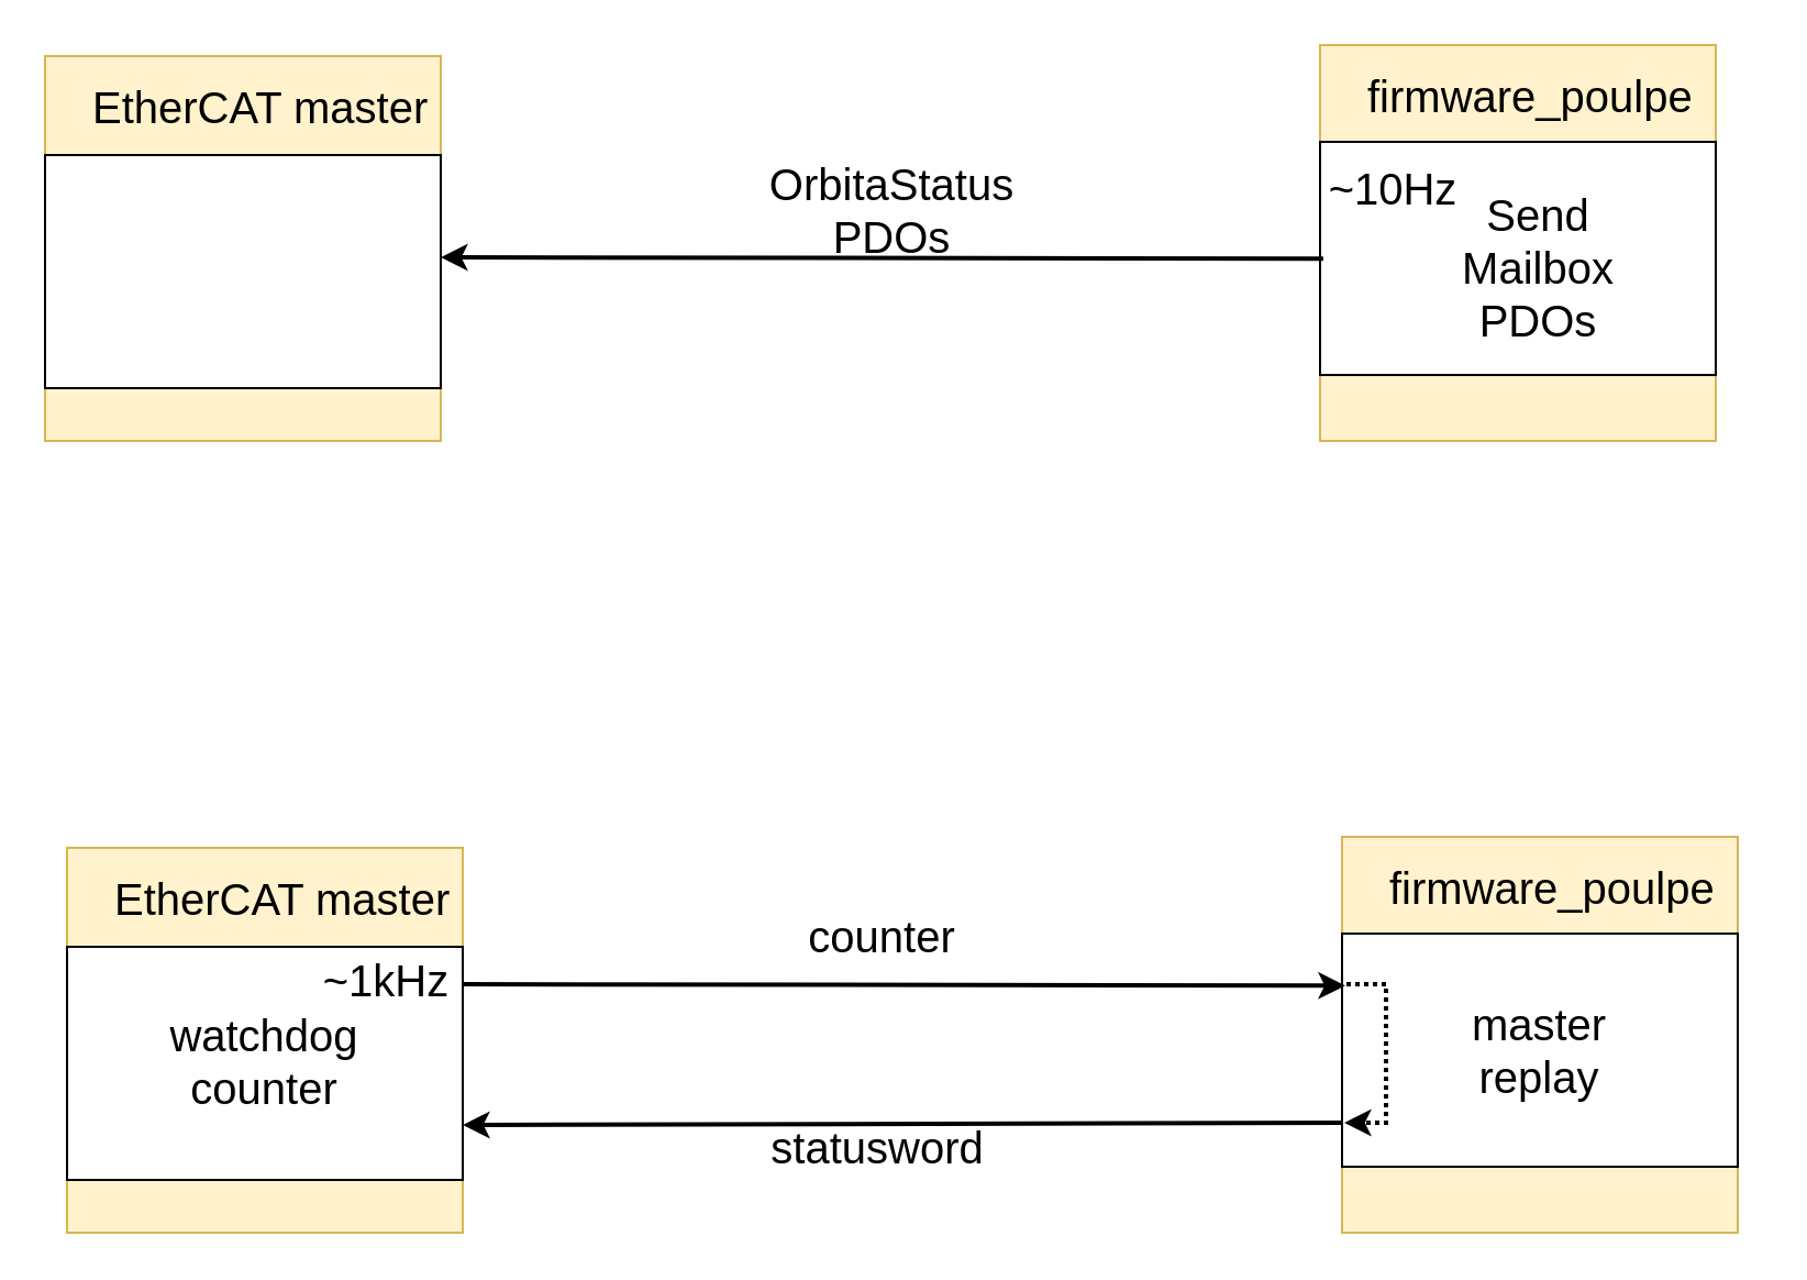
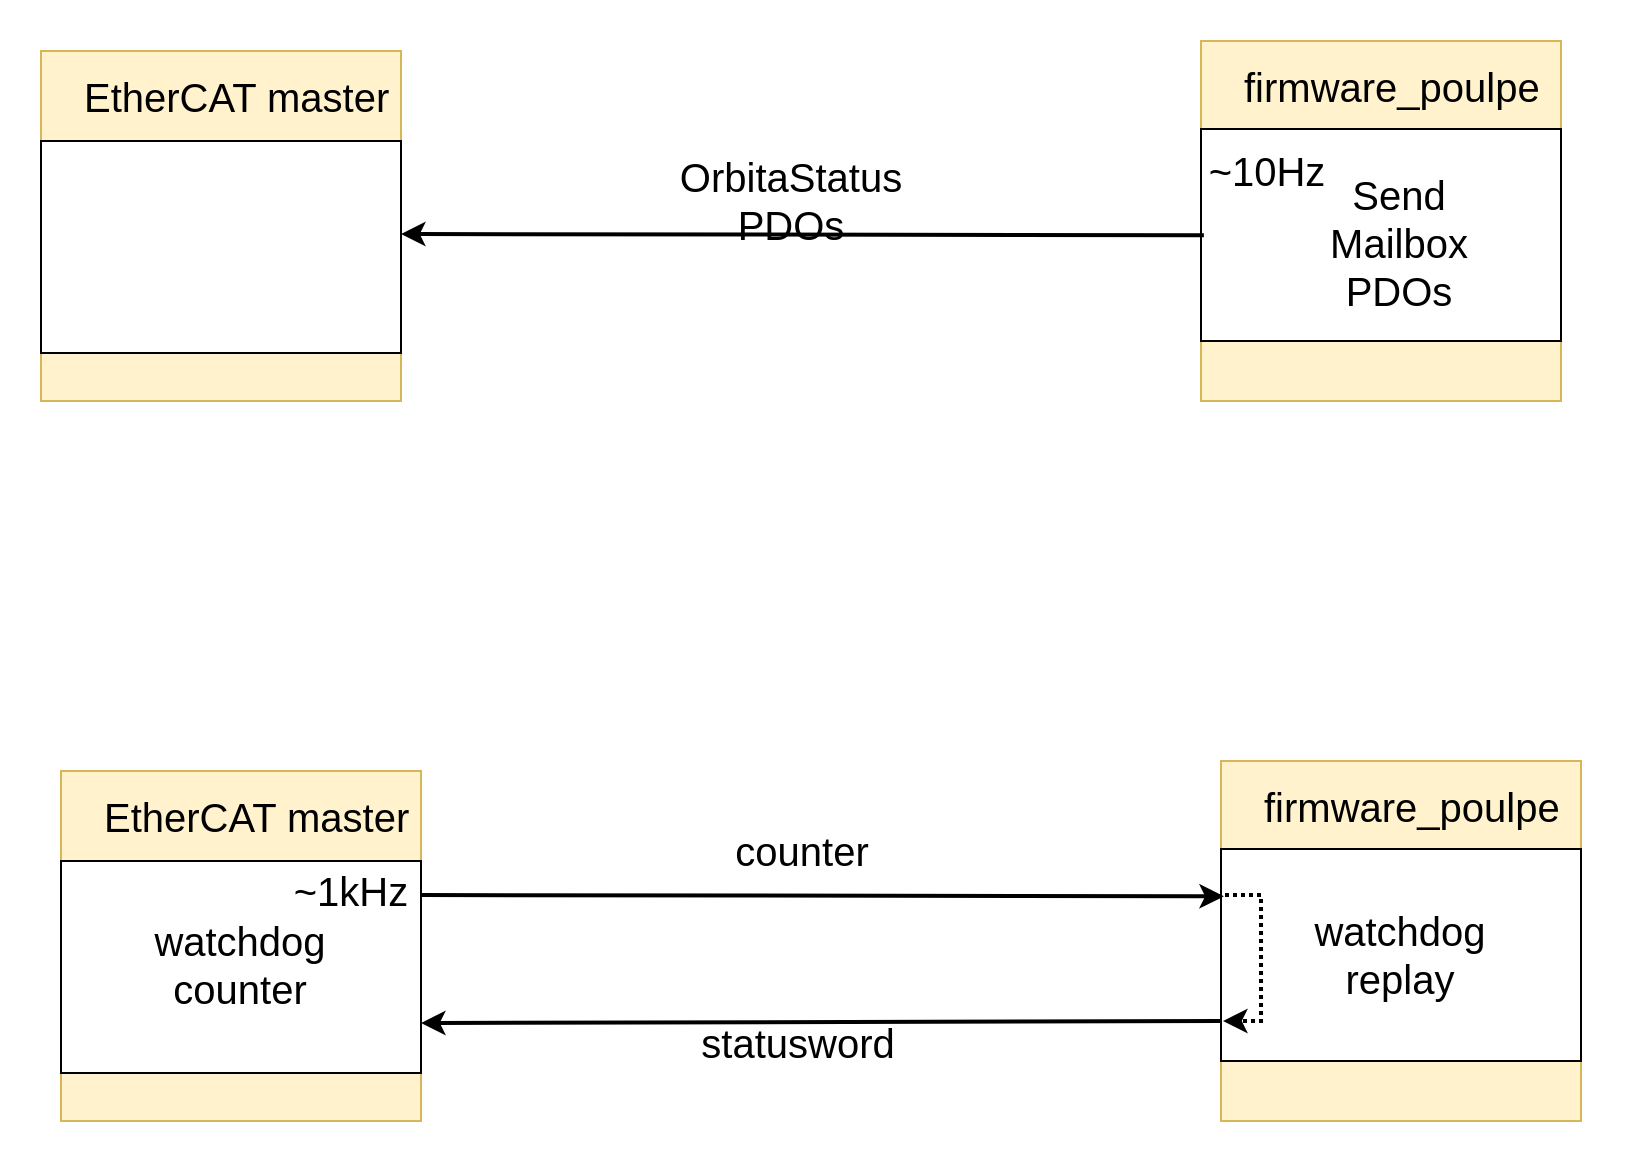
  <mxCell id="0" />
  <mxCell id="1" parent="0" />
  <mxCell id="2" value="" style="rounded=0;whiteSpace=wrap;html=1;fontSize=20;fillColor=#fff2cc;strokeColor=#d6b656;" vertex="1" parent="1"><mxGeometry x="20" y="25" width="180" height="175" as="geometry" /></mxCell>
  <mxCell id="3" value="" style="rounded=0;whiteSpace=wrap;html=1;" vertex="1" parent="1"><mxGeometry x="20" y="70" width="180" height="106" as="geometry" /></mxCell>
  <mxCell id="4" value="" style="rounded=0;whiteSpace=wrap;html=1;fontSize=20;fillColor=#fff2cc;strokeColor=#d6b656;" vertex="1" parent="1"><mxGeometry x="600" y="20" width="180" height="180" as="geometry" /></mxCell>
  <mxCell id="5" value="" style="rounded=0;whiteSpace=wrap;html=1;" vertex="1" parent="1"><mxGeometry x="600" y="64" width="180" height="106" as="geometry" /></mxCell>
  <mxCell id="6" value="" style="endArrow=classic;html=1;rounded=0;entryX=0.008;entryY=0.376;entryDx=0;entryDy=0;entryPerimeter=0;strokeWidth=2;" edge="1" parent="1"><mxGeometry width="50" height="50" relative="1" as="geometry"><mxPoint x="601.44" y="117.18" as="sourcePoint" /><mxPoint x="200" y="116.5" as="targetPoint" /></mxGeometry></mxCell>
- <mxCell id="7" value="&lt;font style=&quot;font-size: 20px;&quot;&gt;OrbitaStatus PDOs&lt;/font&gt;" style="text;html=1;align=center;verticalAlign=middle;whiteSpace=wrap;rounded=0;" vertex="1" parent="1"><mxGeometry x="320" y="80" width="171" height="30" as="geometry" /></mxCell>
+ <mxCell id="7" value="&lt;font style=&quot;font-size: 20px;&quot;&gt;OrbitaStatus PDOs&lt;/font&gt;" style="text;html=1;align=center;verticalAlign=middle;whiteSpace=wrap;rounded=0;" vertex="1" parent="1"><mxGeometry x="310" y="85" width="171" height="30" as="geometry" /></mxCell>
  <mxCell id="8" value="&lt;span style=&quot;color: rgb(0, 0, 0); font-family: Helvetica; font-size: 20px; font-style: normal; font-variant-ligatures: normal; font-variant-caps: normal; font-weight: 400; letter-spacing: normal; orphans: 2; text-align: center; text-indent: 0px; text-transform: none; widows: 2; word-spacing: 0px; -webkit-text-stroke-width: 0px; white-space: normal; text-decoration-thickness: initial; text-decoration-style: initial; text-decoration-color: initial; float: none; display: inline !important;&quot;&gt;EtherCAT master&lt;/span&gt;" style="text;whiteSpace=wrap;html=1;labelBackgroundColor=none;" vertex="1" parent="1"><mxGeometry x="40" y="30" width="170" height="50" as="geometry" /></mxCell>
  <mxCell id="9" value="&lt;span style=&quot;color: rgb(0, 0, 0); font-family: Helvetica; font-size: 20px; font-style: normal; font-variant-ligatures: normal; font-variant-caps: normal; font-weight: 400; letter-spacing: normal; orphans: 2; text-align: center; text-indent: 0px; text-transform: none; widows: 2; word-spacing: 0px; -webkit-text-stroke-width: 0px; white-space: normal; text-decoration-thickness: initial; text-decoration-style: initial; text-decoration-color: initial; float: none; display: inline !important;&quot;&gt;firmware_poulpe&lt;/span&gt;" style="text;whiteSpace=wrap;html=1;labelBackgroundColor=none;" vertex="1" parent="1"><mxGeometry x="620" y="25" width="170" height="50" as="geometry" /></mxCell>
  <mxCell id="10" value="&lt;font style=&quot;font-size: 20px;&quot;&gt;Send&lt;/font&gt;&lt;div&gt;&lt;font style=&quot;font-size: 20px;&quot;&gt;Mailbox PDOs&lt;/font&gt;&lt;/div&gt;" style="text;html=1;align=center;verticalAlign=middle;whiteSpace=wrap;rounded=0;" vertex="1" parent="1"><mxGeometry x="649" y="100" width="101" height="41" as="geometry" /></mxCell>
  <mxCell id="11" value="&lt;font style=&quot;font-size: 20px;&quot;&gt;~10Hz&lt;/font&gt;" style="text;html=1;align=center;verticalAlign=middle;whiteSpace=wrap;rounded=0;" vertex="1" parent="1"><mxGeometry x="548" y="70" width="171" height="30" as="geometry" /></mxCell>
  <mxCell id="12" value="" style="rounded=0;whiteSpace=wrap;html=1;fontSize=20;fillColor=#fff2cc;strokeColor=#d6b656;" vertex="1" parent="1"><mxGeometry x="30" y="385" width="180" height="175" as="geometry" /></mxCell>
  <mxCell id="13" value="" style="rounded=0;whiteSpace=wrap;html=1;" vertex="1" parent="1"><mxGeometry x="30" y="430" width="180" height="106" as="geometry" /></mxCell>
  <mxCell id="14" value="" style="rounded=0;whiteSpace=wrap;html=1;fontSize=20;fillColor=#fff2cc;strokeColor=#d6b656;" vertex="1" parent="1"><mxGeometry x="610" y="380" width="180" height="180" as="geometry" /></mxCell>
  <mxCell id="15" value="" style="rounded=0;whiteSpace=wrap;html=1;" vertex="1" parent="1"><mxGeometry x="610" y="424" width="180" height="106" as="geometry" /></mxCell>
  <mxCell id="16" value="" style="endArrow=classic;html=1;rounded=0;entryX=0.008;entryY=0.376;entryDx=0;entryDy=0;entryPerimeter=0;strokeWidth=2;" edge="1" parent="1" target="14"><mxGeometry width="50" height="50" relative="1" as="geometry"><mxPoint x="210" y="447" as="sourcePoint" /><mxPoint x="260" y="397" as="targetPoint" /></mxGeometry></mxCell>
  <mxCell id="17" value="" style="endArrow=none;html=1;rounded=0;startArrow=classic;startFill=1;endFill=0;strokeWidth=2;" edge="1" parent="1"><mxGeometry width="50" height="50" relative="1" as="geometry"><mxPoint x="210" y="511" as="sourcePoint" /><mxPoint x="610" y="510" as="targetPoint" /></mxGeometry></mxCell>
  <mxCell id="18" value="&lt;font style=&quot;font-size: 20px;&quot;&gt;counter&lt;/font&gt;" style="text;html=1;align=center;verticalAlign=middle;whiteSpace=wrap;rounded=0;" vertex="1" parent="1"><mxGeometry x="371" y="410" width="60" height="30" as="geometry" /></mxCell>
  <mxCell id="19" value="&lt;font style=&quot;font-size: 20px;&quot;&gt;statusword&lt;/font&gt;" style="text;html=1;align=center;verticalAlign=middle;whiteSpace=wrap;rounded=0;" vertex="1" parent="1"><mxGeometry x="369" y="506" width="60" height="30" as="geometry" /></mxCell>
  <mxCell id="20" value="" style="endArrow=classic;html=1;rounded=0;dashed=1;strokeWidth=2;dashPattern=1 1;" edge="1" parent="1"><mxGeometry width="50" height="50" relative="1" as="geometry"><mxPoint x="612" y="447" as="sourcePoint" /><mxPoint x="611" y="510" as="targetPoint" /><Array as="points"><mxPoint x="630" y="447" /><mxPoint x="630" y="510" /></Array></mxGeometry></mxCell>
  <mxCell id="21" value="&lt;font style=&quot;font-size: 20px;&quot;&gt;watchdog counter&lt;/font&gt;" style="text;html=1;align=center;verticalAlign=middle;whiteSpace=wrap;rounded=0;" vertex="1" parent="1"><mxGeometry x="79" y="458" width="82" height="48" as="geometry" /></mxCell>
  <mxCell id="22" value="&lt;span style=&quot;color: rgb(0, 0, 0); font-family: Helvetica; font-size: 20px; font-style: normal; font-variant-ligatures: normal; font-variant-caps: normal; font-weight: 400; letter-spacing: normal; orphans: 2; text-align: center; text-indent: 0px; text-transform: none; widows: 2; word-spacing: 0px; -webkit-text-stroke-width: 0px; white-space: normal; text-decoration-thickness: initial; text-decoration-style: initial; text-decoration-color: initial; float: none; display: inline !important;&quot;&gt;EtherCAT master&lt;/span&gt;" style="text;whiteSpace=wrap;html=1;labelBackgroundColor=none;" vertex="1" parent="1"><mxGeometry x="50" y="390" width="170" height="50" as="geometry" /></mxCell>
  <mxCell id="23" value="&lt;span style=&quot;color: rgb(0, 0, 0); font-family: Helvetica; font-size: 20px; font-style: normal; font-variant-ligatures: normal; font-variant-caps: normal; font-weight: 400; letter-spacing: normal; orphans: 2; text-align: center; text-indent: 0px; text-transform: none; widows: 2; word-spacing: 0px; -webkit-text-stroke-width: 0px; white-space: normal; text-decoration-thickness: initial; text-decoration-style: initial; text-decoration-color: initial; float: none; display: inline !important;&quot;&gt;firmware_poulpe&lt;/span&gt;" style="text;whiteSpace=wrap;html=1;labelBackgroundColor=none;" vertex="1" parent="1"><mxGeometry x="630" y="385" width="170" height="50" as="geometry" /></mxCell>
- <mxCell id="24" value="&lt;font style=&quot;font-size: 20px;&quot;&gt;master replay&lt;/font&gt;" style="text;html=1;align=center;verticalAlign=middle;whiteSpace=wrap;rounded=0;" vertex="1" parent="1"><mxGeometry x="659" y="453" width="82" height="48" as="geometry" /></mxCell>
+ <mxCell id="24" value="&lt;font style=&quot;font-size: 20px;&quot;&gt;watchdog replay&lt;/font&gt;" style="text;html=1;align=center;verticalAlign=middle;whiteSpace=wrap;rounded=0;" vertex="1" parent="1"><mxGeometry x="659" y="453" width="82" height="48" as="geometry" /></mxCell>
  <mxCell id="25" value="&lt;font style=&quot;font-size: 20px;&quot;&gt;~1kHz&lt;/font&gt;" style="text;html=1;align=center;verticalAlign=middle;whiteSpace=wrap;rounded=0;" vertex="1" parent="1"><mxGeometry x="90" y="430" width="171" height="30" as="geometry" /></mxCell>
